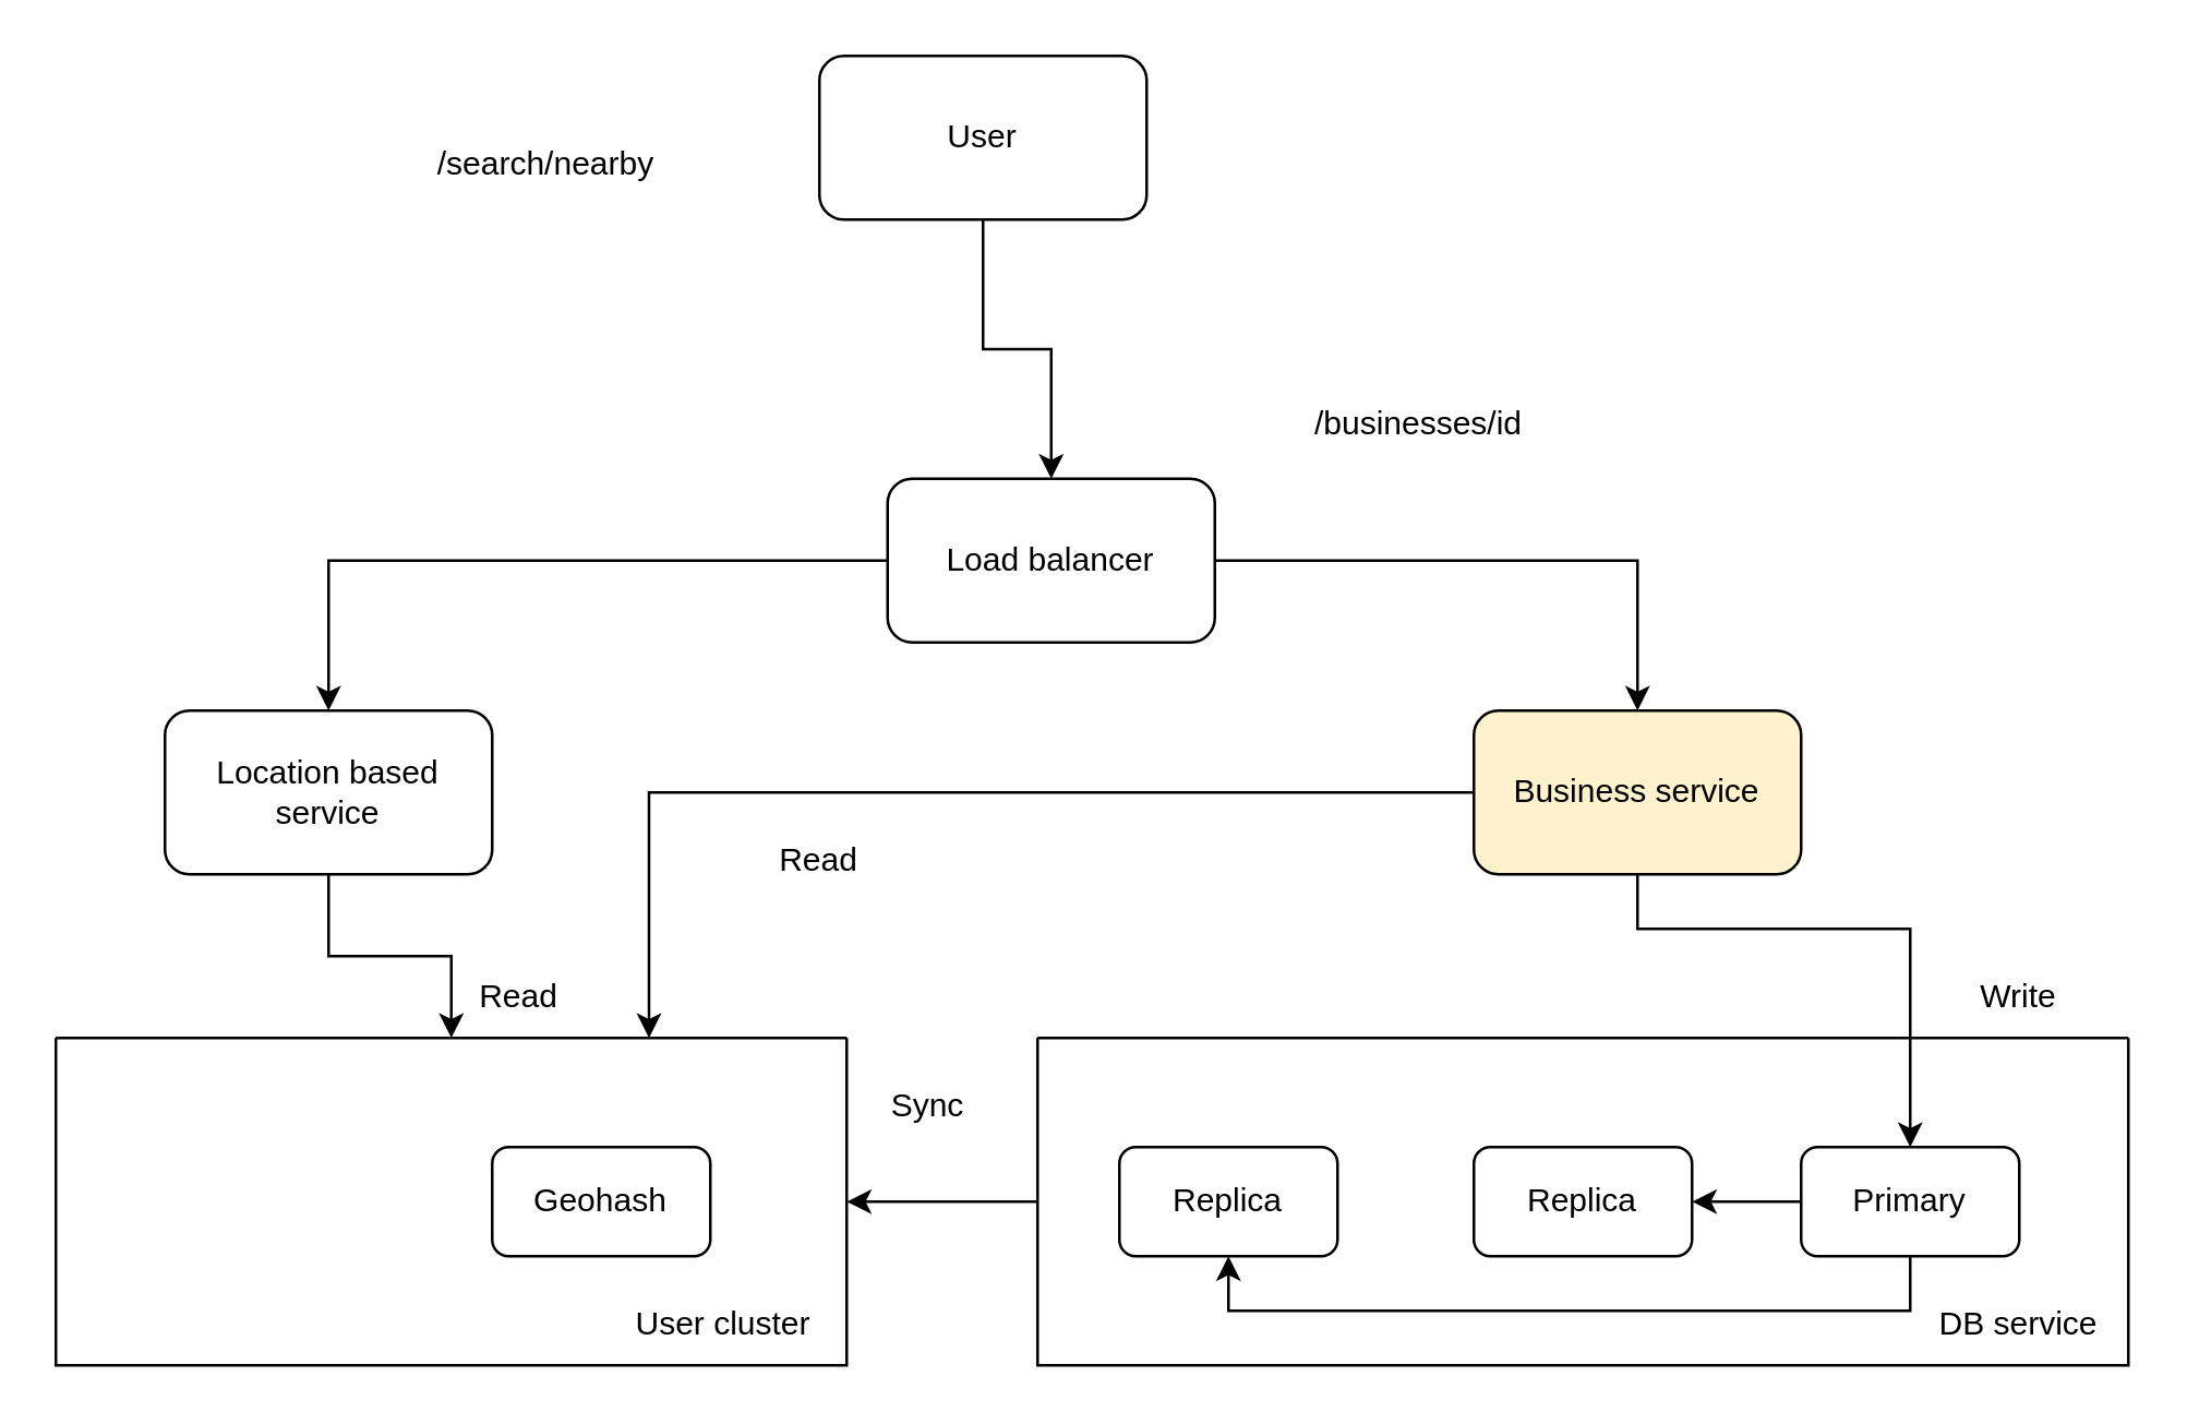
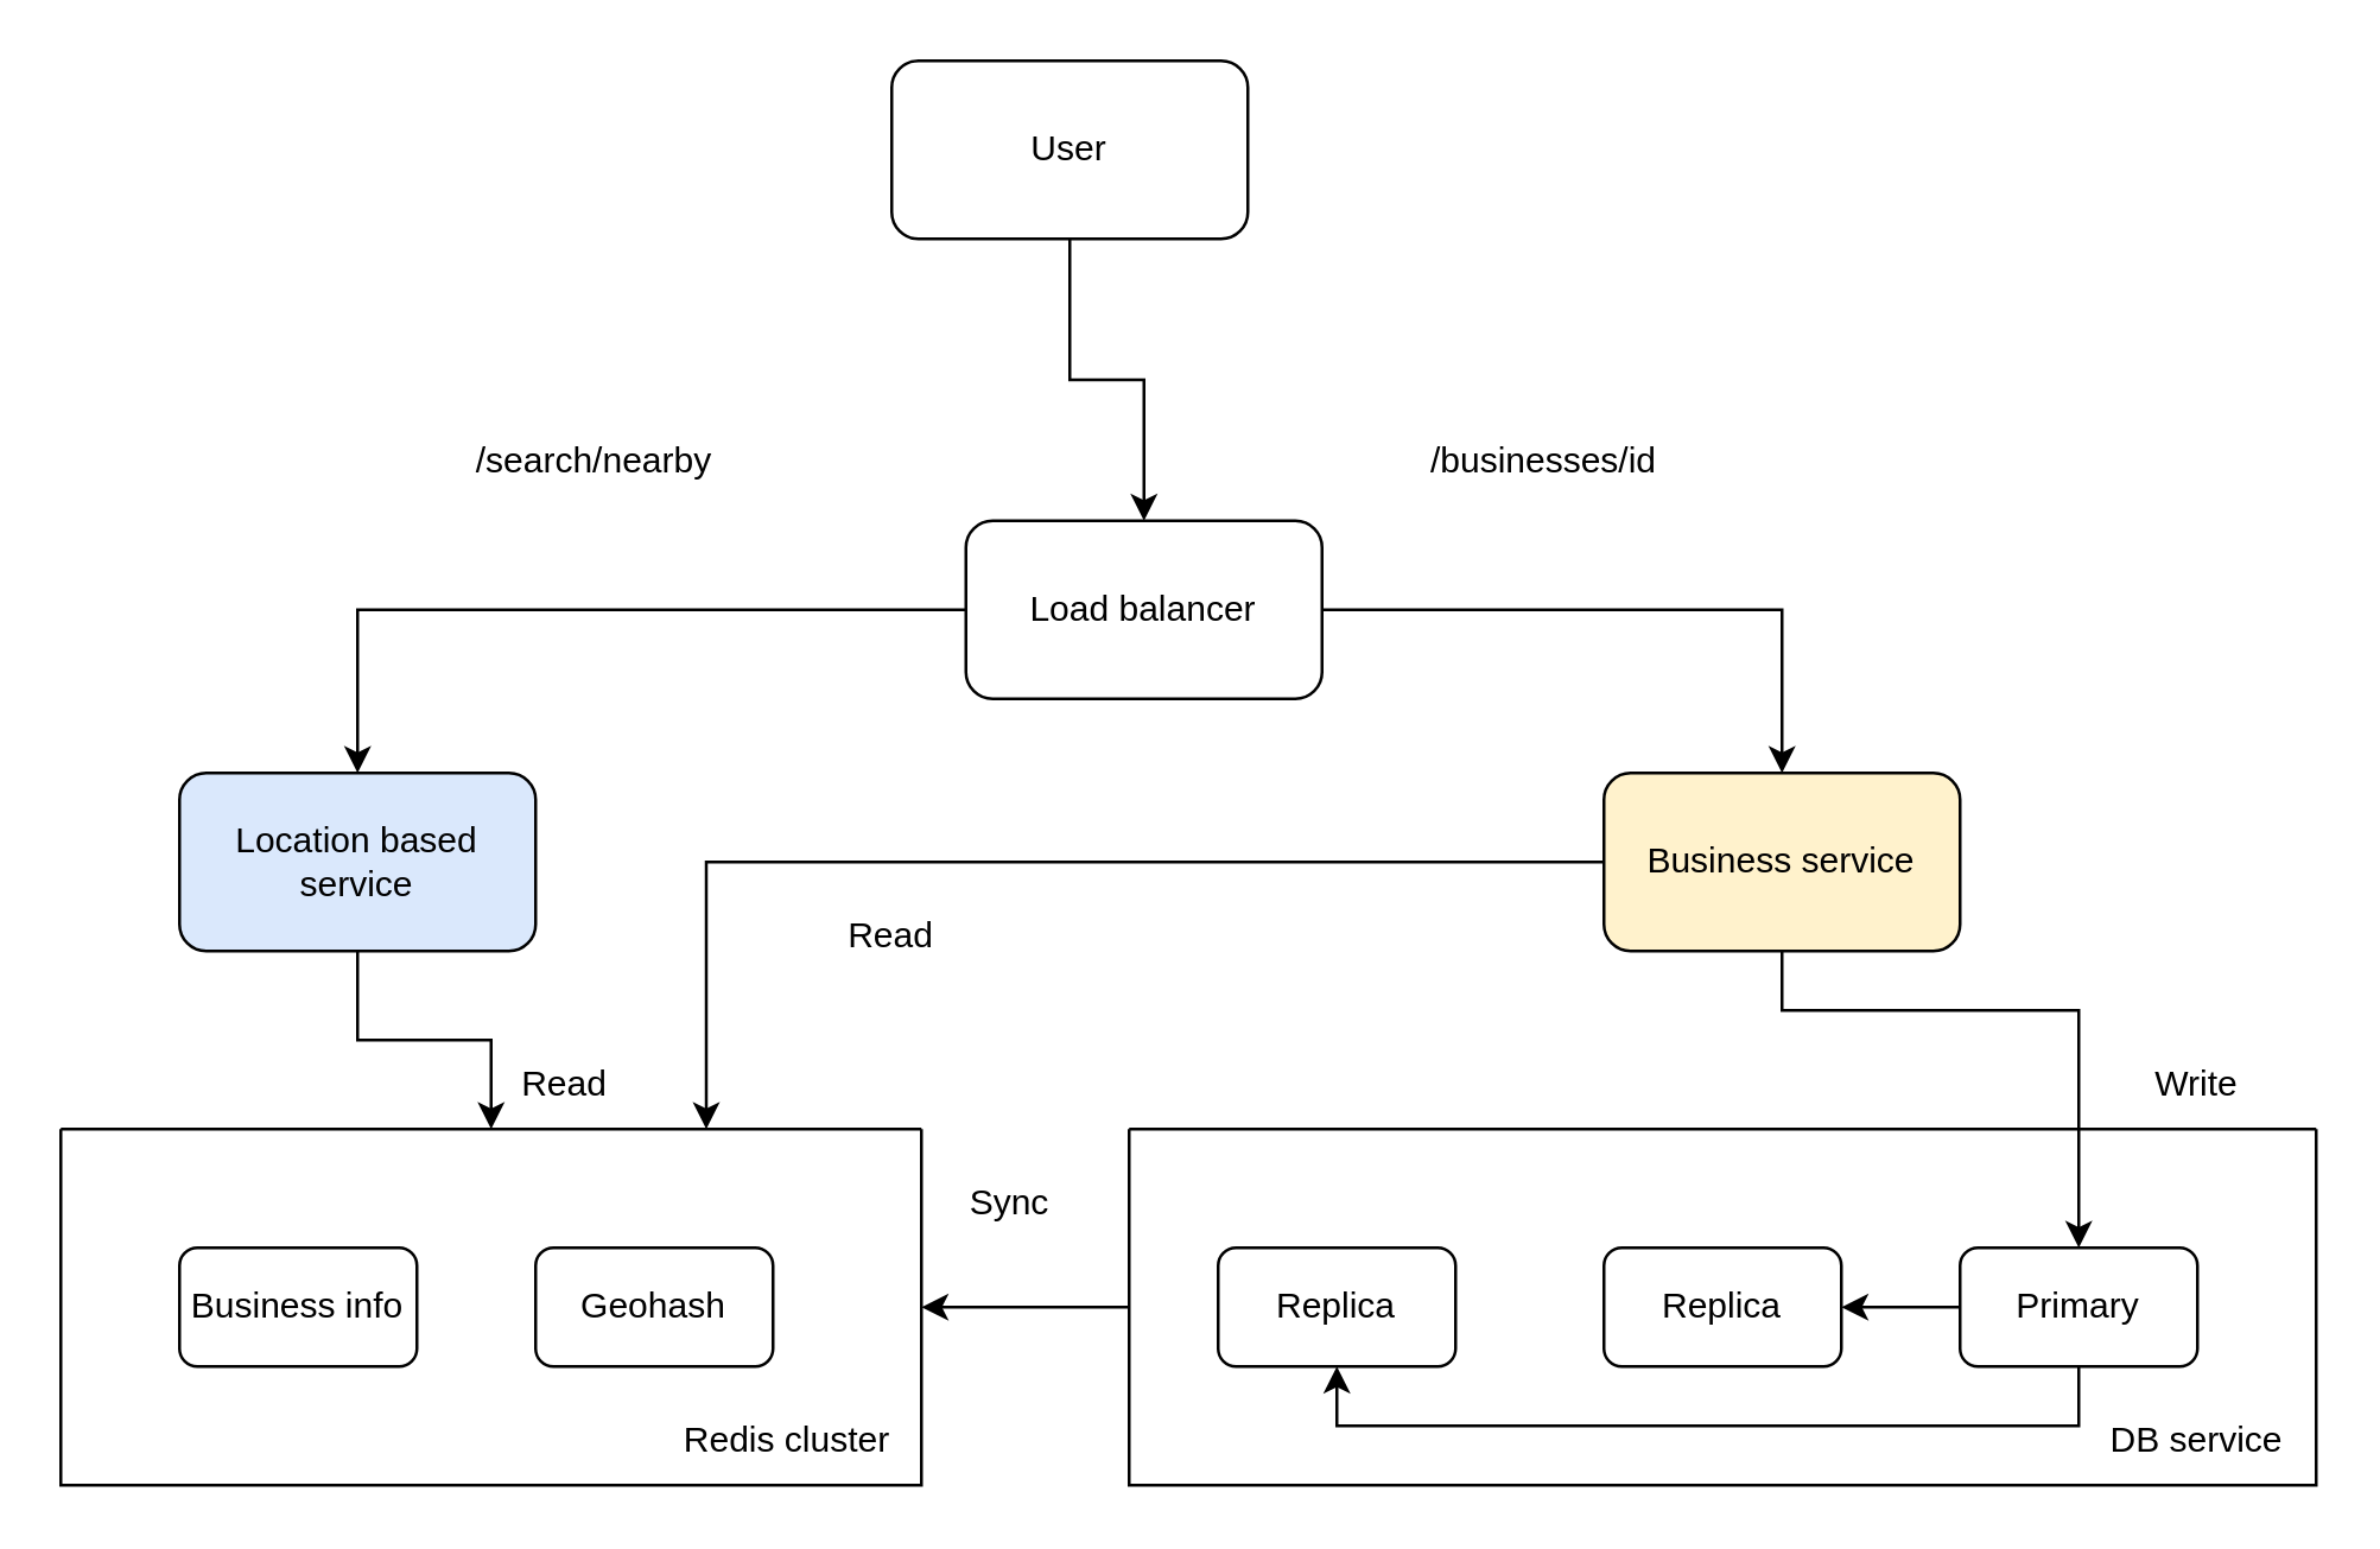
  <mxCell id="0" />
  <mxCell id="1" parent="0" />
  <mxCell id="2" style="edgeStyle=orthogonalEdgeStyle;rounded=0;orthogonalLoop=1;jettySize=auto;html=1;exitX=0.5;exitY=1;exitDx=0;exitDy=0;" parent="1" source="3" target="6" edge="1"><mxGeometry relative="1" as="geometry" /></mxCell>
  <mxCell id="3" value="User" style="rounded=1;whiteSpace=wrap;html=1;" parent="1" vertex="1"><mxGeometry x="300" y="20" width="120" height="60" as="geometry" /></mxCell>
  <mxCell id="4" style="edgeStyle=orthogonalEdgeStyle;rounded=0;orthogonalLoop=1;jettySize=auto;html=1;exitX=0;exitY=0.5;exitDx=0;exitDy=0;" parent="1" source="6" target="8" edge="1"><mxGeometry relative="1" as="geometry" /></mxCell>
  <mxCell id="5" style="edgeStyle=orthogonalEdgeStyle;rounded=0;orthogonalLoop=1;jettySize=auto;html=1;exitX=1;exitY=0.5;exitDx=0;exitDy=0;entryX=0.5;entryY=0;entryDx=0;entryDy=0;" parent="1" source="6" target="11" edge="1"><mxGeometry relative="1" as="geometry" /></mxCell>
  <mxCell id="6" value="Load balancer" style="rounded=1;whiteSpace=wrap;html=1;" parent="1" vertex="1"><mxGeometry x="325" y="175" width="120" height="60" as="geometry" /></mxCell>
  <mxCell id="7" style="edgeStyle=orthogonalEdgeStyle;rounded=0;orthogonalLoop=1;jettySize=auto;html=1;exitX=0.5;exitY=1;exitDx=0;exitDy=0;entryX=0.5;entryY=0;entryDx=0;entryDy=0;" edge="1" parent="1" source="8" target="22"><mxGeometry relative="1" as="geometry" /></mxCell>
- <mxCell id="8" value="Location based service" style="rounded=1;whiteSpace=wrap;html=1;" parent="1" vertex="1"><mxGeometry x="60" y="260" width="120" height="60" as="geometry" /></mxCell>
+ <mxCell id="8" value="Location based service" style="rounded=1;whiteSpace=wrap;html=1;fillColor=#dae8fc;" parent="1" vertex="1"><mxGeometry x="60" y="260" width="120" height="60" as="geometry" /></mxCell>
  <mxCell id="9" style="edgeStyle=orthogonalEdgeStyle;rounded=0;orthogonalLoop=1;jettySize=auto;html=1;exitX=0.5;exitY=1;exitDx=0;exitDy=0;entryX=0.5;entryY=0;entryDx=0;entryDy=0;" parent="1" source="11" target="18" edge="1"><mxGeometry relative="1" as="geometry"><Array as="points"><mxPoint x="600" y="340" /><mxPoint x="700" y="340" /></Array></mxGeometry></mxCell>
  <mxCell id="10" style="edgeStyle=orthogonalEdgeStyle;rounded=0;orthogonalLoop=1;jettySize=auto;html=1;exitX=0;exitY=0.5;exitDx=0;exitDy=0;entryX=0.75;entryY=0;entryDx=0;entryDy=0;" edge="1" parent="1" source="11" target="22"><mxGeometry relative="1" as="geometry" /></mxCell>
  <mxCell id="11" value="Business service" style="rounded=1;whiteSpace=wrap;html=1;fillColor=#fff2cc;" parent="1" vertex="1"><mxGeometry x="540" y="260" width="120" height="60" as="geometry" /></mxCell>
  <mxCell id="12" style="edgeStyle=orthogonalEdgeStyle;rounded=0;orthogonalLoop=1;jettySize=auto;html=1;exitX=0;exitY=0.5;exitDx=0;exitDy=0;entryX=1;entryY=0.5;entryDx=0;entryDy=0;" edge="1" parent="1" source="13" target="22"><mxGeometry relative="1" as="geometry" /></mxCell>
  <mxCell id="13" value="" style="swimlane;startSize=0;" parent="1" vertex="1"><mxGeometry x="380" y="380" width="400" height="120" as="geometry" /></mxCell>
  <mxCell id="14" value="Replica" style="rounded=1;whiteSpace=wrap;html=1;" parent="13" vertex="1"><mxGeometry x="30" y="40" width="80" height="40" as="geometry" /></mxCell>
  <mxCell id="15" value="Replica" style="rounded=1;whiteSpace=wrap;html=1;" parent="13" vertex="1"><mxGeometry x="160" y="40" width="80" height="40" as="geometry" /></mxCell>
  <mxCell id="16" style="edgeStyle=orthogonalEdgeStyle;rounded=0;orthogonalLoop=1;jettySize=auto;html=1;exitX=0;exitY=0.5;exitDx=0;exitDy=0;entryX=1;entryY=0.5;entryDx=0;entryDy=0;" edge="1" parent="13" source="18" target="15"><mxGeometry relative="1" as="geometry" /></mxCell>
  <mxCell id="17" style="edgeStyle=orthogonalEdgeStyle;rounded=0;orthogonalLoop=1;jettySize=auto;html=1;exitX=0.5;exitY=1;exitDx=0;exitDy=0;entryX=0.5;entryY=1;entryDx=0;entryDy=0;" edge="1" parent="13" source="18" target="14"><mxGeometry relative="1" as="geometry" /></mxCell>
  <mxCell id="18" value="Primary" style="rounded=1;whiteSpace=wrap;html=1;" parent="13" vertex="1"><mxGeometry x="280" y="40" width="80" height="40" as="geometry" /></mxCell>
  <mxCell id="19" value="DB service" style="text;html=1;align=center;verticalAlign=middle;whiteSpace=wrap;rounded=0;" vertex="1" parent="13"><mxGeometry x="320" y="90" width="80" height="30" as="geometry" /></mxCell>
- <mxCell id="20" value="/search/nearby" style="text;html=1;align=center;verticalAlign=middle;whiteSpace=wrap;rounded=0;" parent="1" vertex="1"><mxGeometry x="140" y="45" width="120" height="30" as="geometry" /></mxCell>
+ <mxCell id="20" value="/search/nearby" style="text;html=1;align=center;verticalAlign=middle;whiteSpace=wrap;rounded=0;" parent="1" vertex="1"><mxGeometry x="140" y="140" width="120" height="30" as="geometry" /></mxCell>
  <mxCell id="21" value="/businesses/id" style="text;html=1;align=center;verticalAlign=middle;whiteSpace=wrap;rounded=0;" parent="1" vertex="1"><mxGeometry x="460" y="140" width="120" height="30" as="geometry" /></mxCell>
  <mxCell id="22" value="" style="swimlane;startSize=0;" vertex="1" parent="1"><mxGeometry x="20" y="380" width="290" height="120" as="geometry" /></mxCell>
+ <mxCell id="23" value="Business info" style="rounded=1;whiteSpace=wrap;html=1;" vertex="1" parent="22"><mxGeometry x="40" y="40" width="80" height="40" as="geometry" /></mxCell>
  <mxCell id="24" value="Geohash" style="rounded=1;whiteSpace=wrap;html=1;" vertex="1" parent="22"><mxGeometry x="160" y="40" width="80" height="40" as="geometry" /></mxCell>
- <mxCell id="25" value="User cluster" style="text;html=1;align=center;verticalAlign=middle;whiteSpace=wrap;rounded=0;" vertex="1" parent="22"><mxGeometry x="200" y="90" width="90" height="30" as="geometry" /></mxCell>
+ <mxCell id="25" value="Redis cluster" style="text;html=1;align=center;verticalAlign=middle;whiteSpace=wrap;rounded=0;" vertex="1" parent="22"><mxGeometry x="200" y="90" width="90" height="30" as="geometry" /></mxCell>
  <mxCell id="26" value="Sync" style="text;html=1;align=center;verticalAlign=middle;whiteSpace=wrap;rounded=0;" vertex="1" parent="1"><mxGeometry x="300" y="390" width="80" height="30" as="geometry" /></mxCell>
  <mxCell id="27" value="Read" style="text;html=1;align=center;verticalAlign=middle;whiteSpace=wrap;rounded=0;" vertex="1" parent="1"><mxGeometry x="160" y="350" width="60" height="30" as="geometry" /></mxCell>
  <mxCell id="28" value="Write" style="text;html=1;align=center;verticalAlign=middle;whiteSpace=wrap;rounded=0;" vertex="1" parent="1"><mxGeometry x="700" y="350" width="80" height="30" as="geometry" /></mxCell>
  <mxCell id="29" value="Read" style="text;html=1;align=center;verticalAlign=middle;whiteSpace=wrap;rounded=0;" vertex="1" parent="1"><mxGeometry x="260" y="300" width="80" height="30" as="geometry" /></mxCell>
